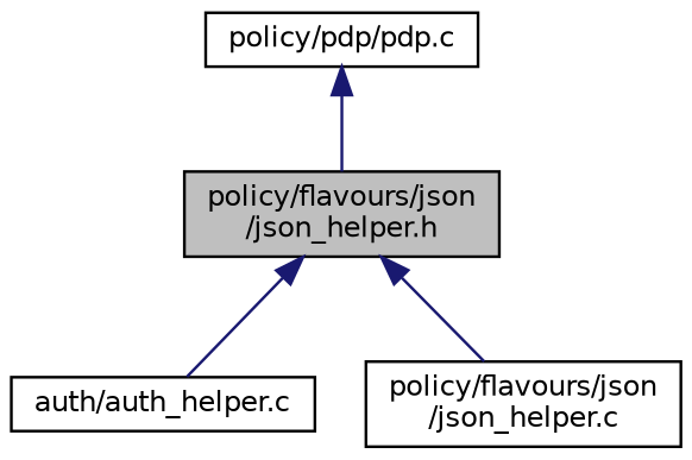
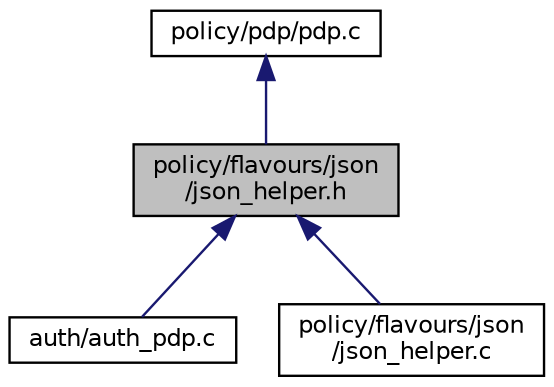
  digraph {
    node [color=black fillcolor=white fontname=Helvetica fontsize=10 shape=record style=filled]
    edge [color=midnightblue dir=back fontname=Helvetica fontsize=10 labelfontname=Helvetica labelfontsize=10 style=solid]
    n1 [fillcolor=grey75 fontcolor=black height=0.2 label="policy/flavours/json\l/json_helper.h" width=0.4]
-   n2 [height=0.2 label="auth/auth_helper.c" width=0.4]
+   n2 [height=0.2 label="auth/auth_pdp.c" width=0.4]
    n3 [height=0.2 label="policy/flavours/json\l/json_helper.c" width=0.4]
    n4 [height=0.2 label="policy/pdp/pdp.c" width=0.4]
    n1 -> n2
    n1 -> n3
    n4 -> n1
  }
